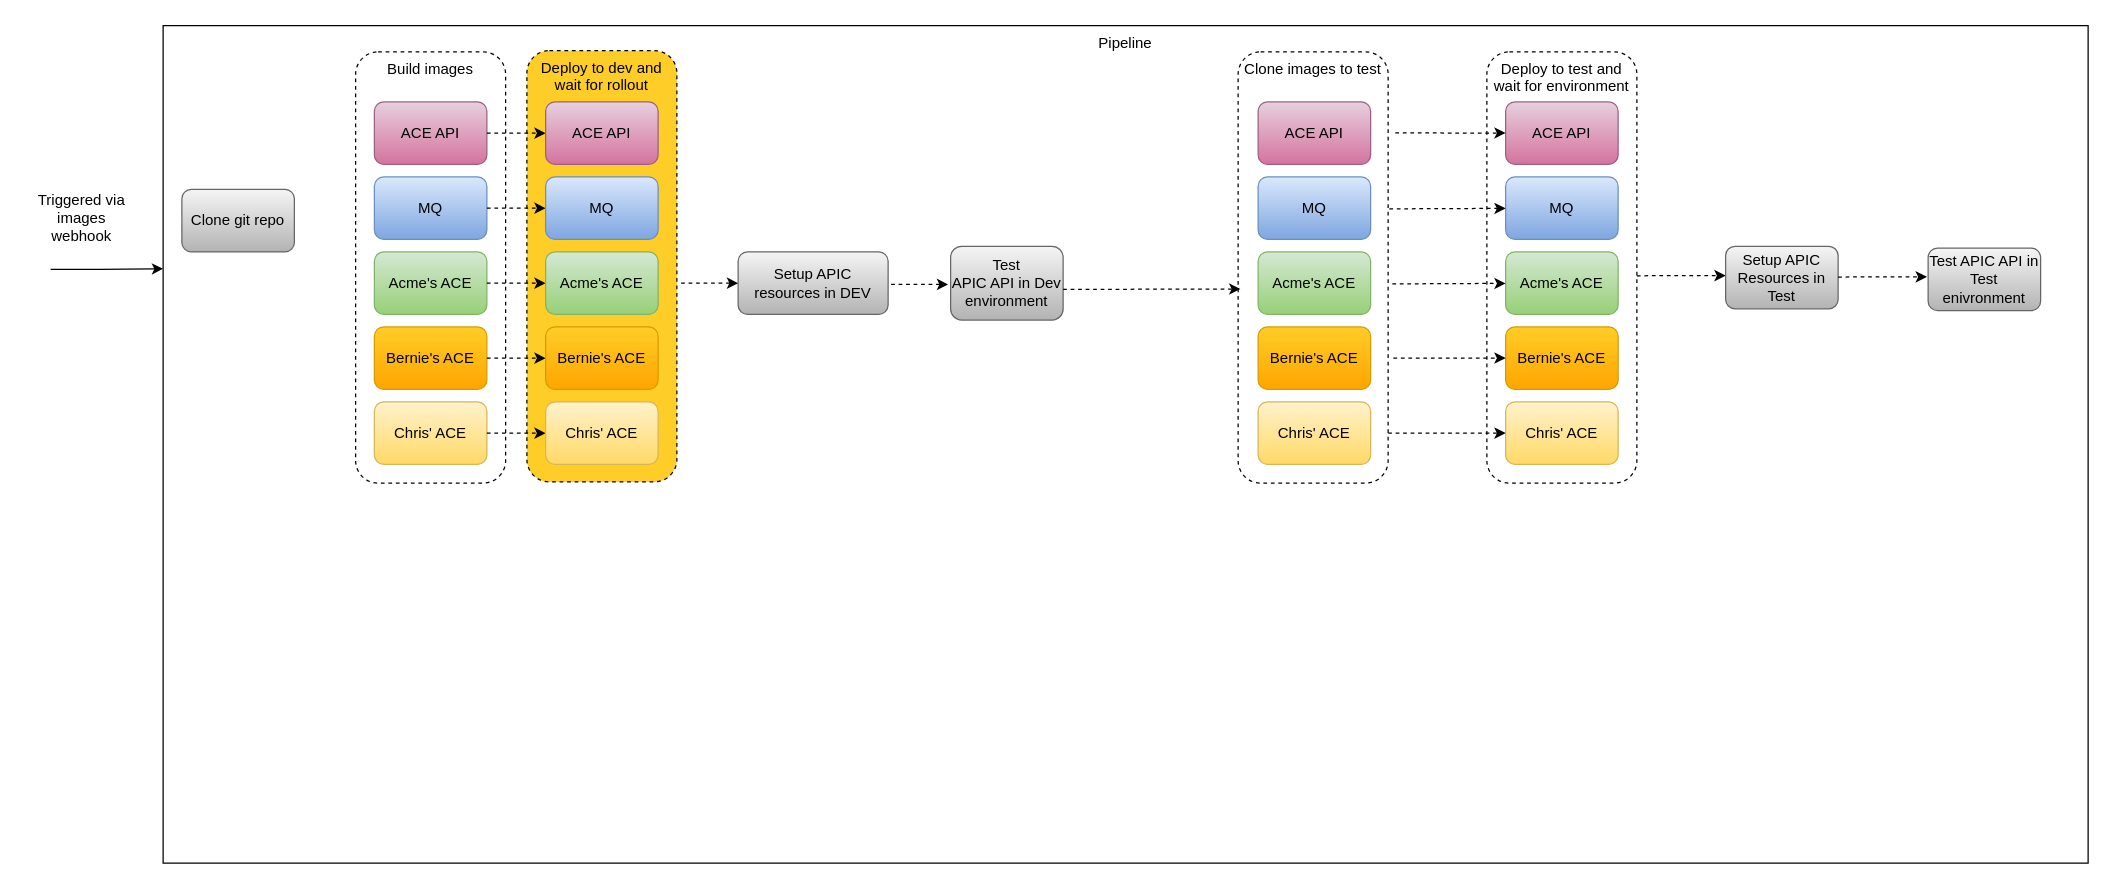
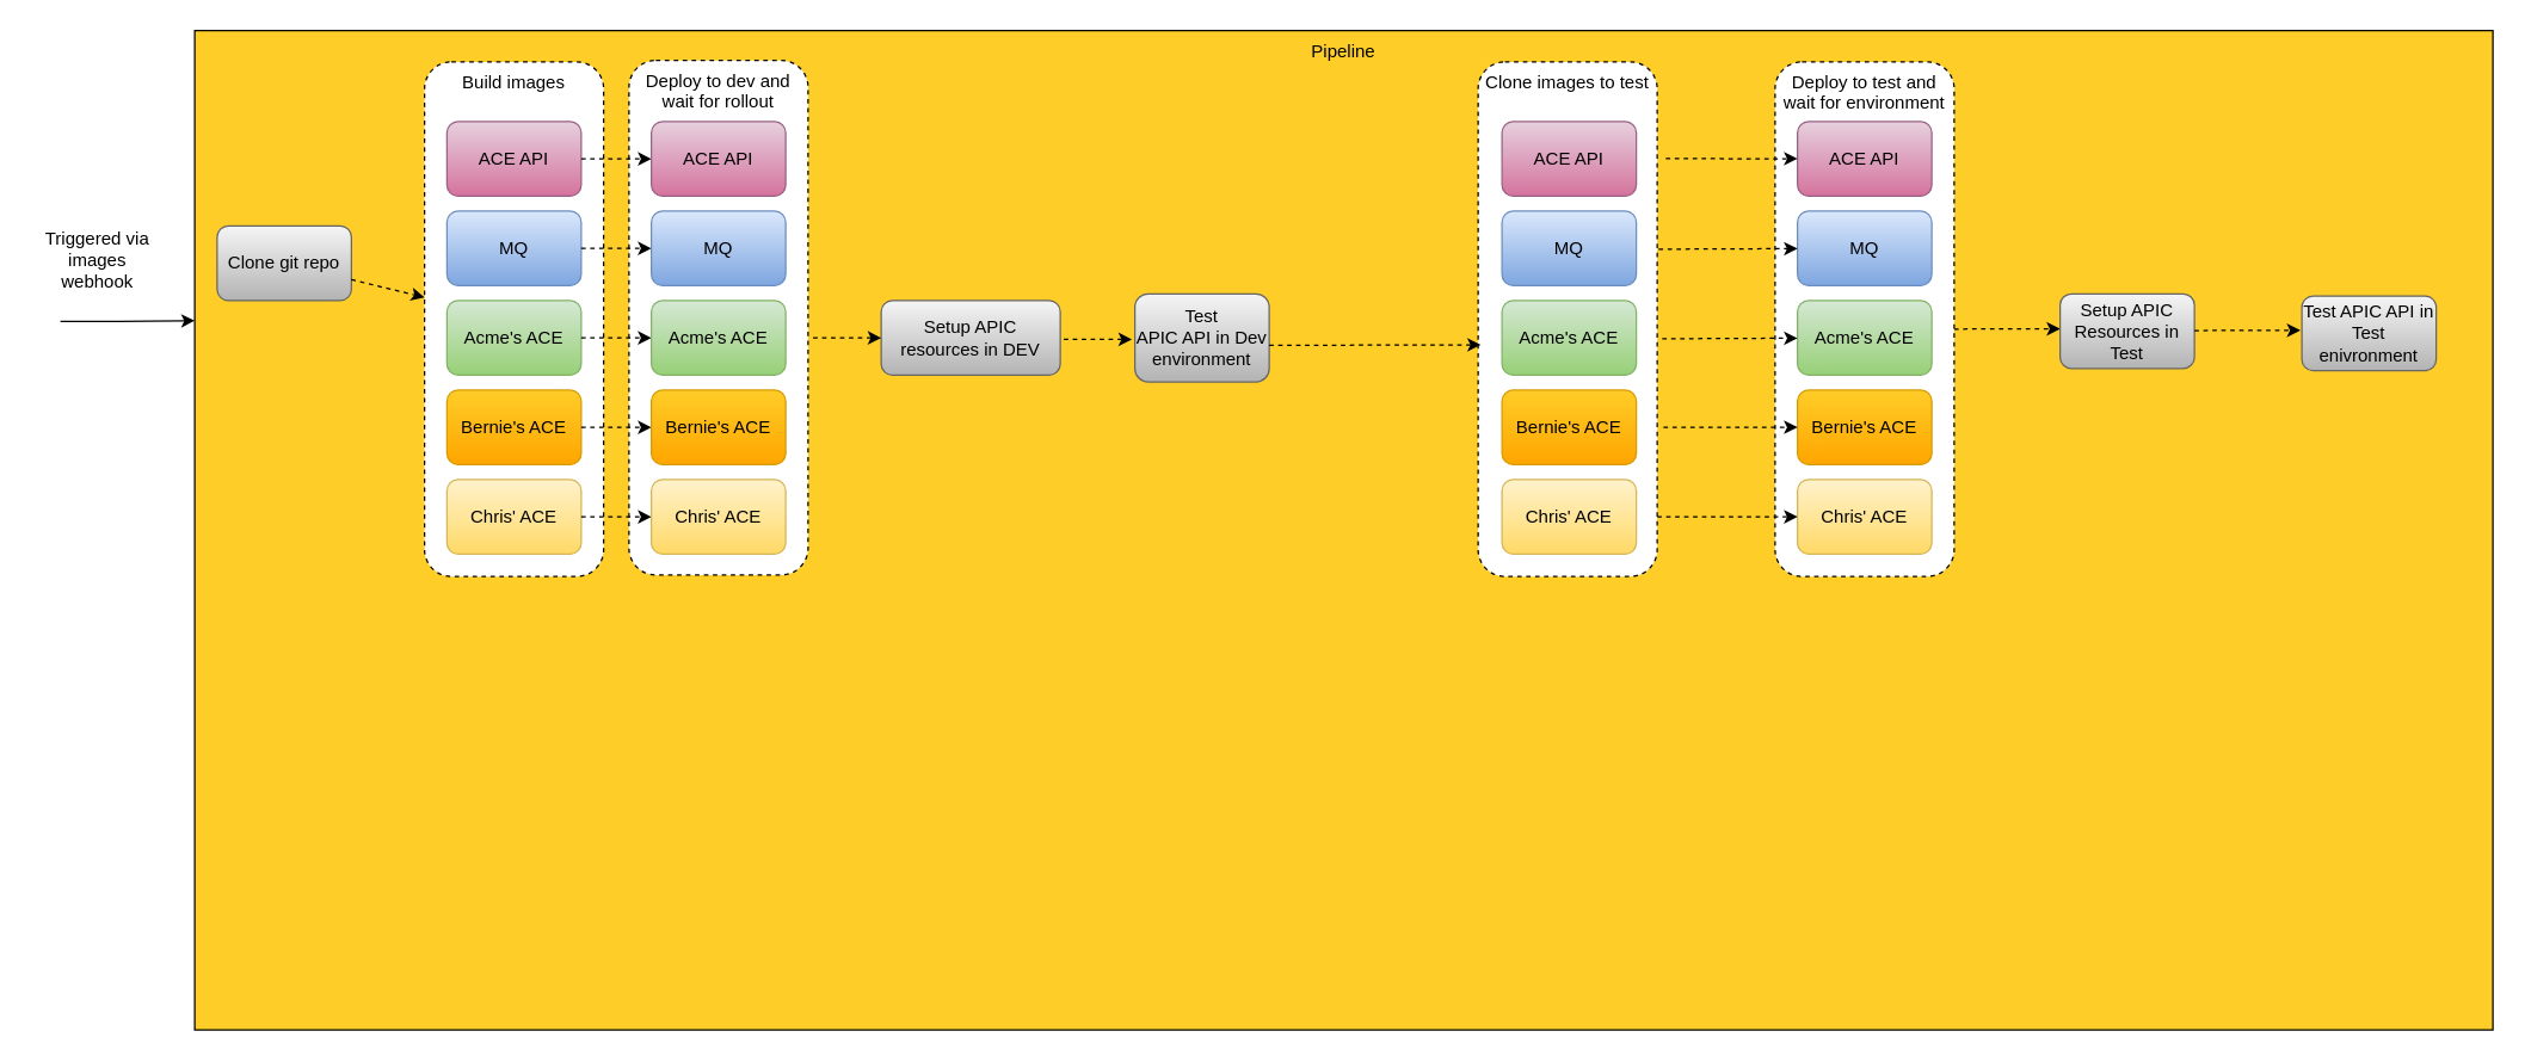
  <mxCell id="0" />
  <mxCell id="1" parent="0" />
- <mxCell id="2" value="Pipeline" style="rounded=0;whiteSpace=wrap;html=1;verticalAlign=top;" vertex="1" parent="1"><mxGeometry x="130" y="20" width="1540" height="670" as="geometry" /></mxCell>
- <mxCell id="3" value="Deploy to dev and wait for rollout" style="rounded=1;whiteSpace=wrap;html=1;verticalAlign=top;dashed=1;fillColor=#ffcd28;" vertex="1" parent="1"><mxGeometry x="421" y="40" width="120" height="345" as="geometry" /></mxCell>
+ <mxCell id="2" value="Pipeline" style="rounded=0;whiteSpace=wrap;html=1;verticalAlign=top;fillColor=#ffcd28;" vertex="1" parent="1"><mxGeometry x="130" y="20" width="1540" height="670" as="geometry" /></mxCell>
+ <mxCell id="3" value="Deploy to dev and wait for rollout" style="rounded=1;whiteSpace=wrap;html=1;verticalAlign=top;dashed=1;" vertex="1" parent="1"><mxGeometry x="421" y="40" width="120" height="345" as="geometry" /></mxCell>
  <mxCell id="4" value="Triggered via images webhook" style="text;html=1;strokeColor=none;fillColor=none;align=center;verticalAlign=middle;whiteSpace=wrap;rounded=0;" vertex="1" parent="1"><mxGeometry y="163.5" width="90" height="20" as="geometry" x="20" /></mxCell>
  <mxCell id="5" value="Build images" style="rounded=1;whiteSpace=wrap;html=1;horizontal=1;verticalAlign=top;dashed=1;" vertex="1" parent="1"><mxGeometry x="284" y="41" width="120" height="345" as="geometry" /></mxCell>
  <mxCell id="6" value="ACE API" style="rounded=1;whiteSpace=wrap;html=1;fillColor=#e6d0de;strokeColor=#996185;gradientColor=#d5739d;" vertex="1" parent="1"><mxGeometry x="299" y="81" width="90" height="50" as="geometry" /></mxCell>
  <mxCell id="7" value="MQ" style="rounded=1;whiteSpace=wrap;html=1;fillColor=#dae8fc;strokeColor=#6c8ebf;gradientColor=#7ea6e0;" vertex="1" parent="1"><mxGeometry x="299" y="141" width="90" height="50" as="geometry" /></mxCell>
  <mxCell id="8" value="Acme's ACE" style="rounded=1;whiteSpace=wrap;html=1;fillColor=#d5e8d4;strokeColor=#82b366;gradientColor=#97d077;" vertex="1" parent="1"><mxGeometry x="299" y="201" width="90" height="50" as="geometry" /></mxCell>
  <mxCell id="9" value="Bernie's ACE" style="rounded=1;whiteSpace=wrap;html=1;fillColor=#ffcd28;strokeColor=#d79b00;gradientColor=#ffa500;" vertex="1" parent="1"><mxGeometry x="299" y="261" width="90" height="50" as="geometry" /></mxCell>
  <mxCell id="10" value="Chris' ACE" style="rounded=1;whiteSpace=wrap;html=1;fillColor=#fff2cc;strokeColor=#d6b656;gradientColor=#ffd966;" vertex="1" parent="1"><mxGeometry x="299" y="321" width="90" height="50" as="geometry" /></mxCell>
  <mxCell id="11" style="edgeStyle=orthogonalEdgeStyle;rounded=0;orthogonalLoop=1;jettySize=auto;html=1;exitX=0.5;exitY=1;exitDx=0;exitDy=0;" edge="1" parent="1"><mxGeometry relative="1" as="geometry"><mxPoint x="542.5" y="401" as="sourcePoint" /><mxPoint x="542.5" y="401" as="targetPoint" /></mxGeometry></mxCell>
  <mxCell id="12" value="" style="endArrow=classic;html=1;dashed=1;" edge="1" parent="1" source="7" target="34"><mxGeometry width="50" height="50" relative="1" as="geometry"><mxPoint x="440" y="221" as="sourcePoint" /><mxPoint x="490" y="171" as="targetPoint" /></mxGeometry></mxCell>
  <mxCell id="13" value="" style="endArrow=classic;html=1;dashed=1;" edge="1" parent="1" source="8" target="35"><mxGeometry width="50" height="50" relative="1" as="geometry"><mxPoint x="450" y="231" as="sourcePoint" /><mxPoint x="500" y="181" as="targetPoint" /></mxGeometry></mxCell>
  <mxCell id="14" value="" style="endArrow=classic;html=1;dashed=1;" edge="1" parent="1" source="9" target="36"><mxGeometry width="50" height="50" relative="1" as="geometry"><mxPoint x="460" y="241" as="sourcePoint" /><mxPoint x="510" y="191" as="targetPoint" /></mxGeometry></mxCell>
  <mxCell id="15" value="" style="endArrow=classic;html=1;dashed=1;" edge="1" parent="1" source="10" target="37"><mxGeometry width="50" height="50" relative="1" as="geometry"><mxPoint x="470" y="251" as="sourcePoint" /><mxPoint x="520" y="201" as="targetPoint" /></mxGeometry></mxCell>
  <mxCell id="16" value="" style="endArrow=classic;html=1;dashed=1;" edge="1" parent="1" source="6" target="33"><mxGeometry width="50" height="50" relative="1" as="geometry"><mxPoint x="480" y="261" as="sourcePoint" /><mxPoint x="530" y="211" as="targetPoint" /></mxGeometry></mxCell>
  <mxCell id="17" value="Test&lt;br&gt;APIC API in Dev environment" style="rounded=1;whiteSpace=wrap;html=1;fillColor=#f5f5f5;strokeColor=#666666;gradientColor=#b3b3b3;" vertex="1" parent="1"><mxGeometry x="760" y="196.5" width="90" height="59" as="geometry" /></mxCell>
  <mxCell id="18" value="" style="group;dashed=1;strokeColor=none;" vertex="1" connectable="0" parent="1"><mxGeometry x="656" y="41" width="120" height="345" as="geometry" /></mxCell>
  <mxCell id="19" value="" style="group" vertex="1" connectable="0" parent="18"><mxGeometry x="533" width="120" height="345" as="geometry" /></mxCell>
  <mxCell id="20" value="Deploy to test and wait for environment" style="rounded=1;whiteSpace=wrap;html=1;verticalAlign=top;dashed=1;" vertex="1" parent="19"><mxGeometry width="120" height="345" as="geometry" /></mxCell>
  <mxCell id="21" value="ACE API" style="rounded=1;whiteSpace=wrap;html=1;fillColor=#e6d0de;strokeColor=#996185;gradientColor=#d5739d;" vertex="1" parent="19"><mxGeometry x="15" y="40" width="90" height="50" as="geometry" /></mxCell>
  <mxCell id="22" value="MQ" style="rounded=1;whiteSpace=wrap;html=1;fillColor=#dae8fc;strokeColor=#6c8ebf;gradientColor=#7ea6e0;" vertex="1" parent="19"><mxGeometry x="15" y="100" width="90" height="50" as="geometry" /></mxCell>
  <mxCell id="23" value="Acme's ACE" style="rounded=1;whiteSpace=wrap;html=1;fillColor=#d5e8d4;strokeColor=#82b366;gradientColor=#97d077;" vertex="1" parent="19"><mxGeometry x="15" y="160" width="90" height="50" as="geometry" /></mxCell>
  <mxCell id="24" value="Bernie's ACE" style="rounded=1;whiteSpace=wrap;html=1;fillColor=#ffcd28;strokeColor=#d79b00;gradientColor=#ffa500;" vertex="1" parent="19"><mxGeometry x="15" y="220" width="90" height="50" as="geometry" /></mxCell>
  <mxCell id="25" value="Chris' ACE" style="rounded=1;whiteSpace=wrap;html=1;fillColor=#fff2cc;strokeColor=#d6b656;gradientColor=#ffd966;" vertex="1" parent="19"><mxGeometry x="15" y="280" width="90" height="50" as="geometry" /></mxCell>
  <mxCell id="26" value="" style="endArrow=classic;html=1;dashed=1;exitX=1.008;exitY=0.364;exitDx=0;exitDy=0;exitPerimeter=0;" edge="1" parent="1" source="42" target="22"><mxGeometry width="50" height="50" relative="1" as="geometry"><mxPoint x="934" y="166" as="sourcePoint" /><mxPoint x="725" y="171" as="targetPoint" /></mxGeometry></mxCell>
  <mxCell id="27" value="" style="endArrow=classic;html=1;dashed=1;exitX=1.028;exitY=0.538;exitDx=0;exitDy=0;exitPerimeter=0;" edge="1" parent="1" source="42" target="23"><mxGeometry width="50" height="50" relative="1" as="geometry"><mxPoint x="934" y="226" as="sourcePoint" /><mxPoint x="735" y="181" as="targetPoint" /></mxGeometry></mxCell>
  <mxCell id="28" value="" style="endArrow=classic;html=1;dashed=1;exitX=1.035;exitY=0.71;exitDx=0;exitDy=0;exitPerimeter=0;" edge="1" parent="1" source="42" target="24"><mxGeometry width="50" height="50" relative="1" as="geometry"><mxPoint x="934" y="286" as="sourcePoint" /><mxPoint x="745" y="191" as="targetPoint" /></mxGeometry></mxCell>
  <mxCell id="29" value="" style="endArrow=classic;html=1;dashed=1;exitX=1;exitY=0.884;exitDx=0;exitDy=0;exitPerimeter=0;" edge="1" parent="1" source="42" target="25"><mxGeometry width="50" height="50" relative="1" as="geometry"><mxPoint x="934" y="346" as="sourcePoint" /><mxPoint x="755" y="201" as="targetPoint" /></mxGeometry></mxCell>
  <mxCell id="30" value="" style="endArrow=classic;html=1;dashed=1;exitX=1.048;exitY=0.188;exitDx=0;exitDy=0;exitPerimeter=0;" edge="1" parent="1" source="42" target="21"><mxGeometry width="50" height="50" relative="1" as="geometry"><mxPoint x="934" y="106" as="sourcePoint" /><mxPoint x="765" y="211" as="targetPoint" /></mxGeometry></mxCell>
  <mxCell id="31" value="Clone git repo" style="rounded=1;whiteSpace=wrap;html=1;fillColor=#f5f5f5;strokeColor=#666666;gradientColor=#b3b3b3;" vertex="1" parent="1"><mxGeometry x="145" y="151" width="90" height="50" as="geometry" /></mxCell>
+ <mxCell id="32" value="" style="endArrow=classic;html=1;dashed=1;" edge="1" parent="1" source="31" target="5"><mxGeometry width="50" height="50" relative="1" as="geometry"><mxPoint x="399" y="176" as="sourcePoint" /><mxPoint x="290" y="190" as="targetPoint" /></mxGeometry></mxCell>
  <mxCell id="33" value="ACE API" style="rounded=1;whiteSpace=wrap;html=1;fillColor=#e6d0de;strokeColor=#996185;gradientColor=#d5739d;" vertex="1" parent="1"><mxGeometry x="436" y="81" width="90" height="50" as="geometry" /></mxCell>
  <mxCell id="34" value="MQ" style="rounded=1;whiteSpace=wrap;html=1;fillColor=#dae8fc;strokeColor=#6c8ebf;gradientColor=#7ea6e0;" vertex="1" parent="1"><mxGeometry x="436" y="141" width="90" height="50" as="geometry" /></mxCell>
  <mxCell id="35" value="Acme's ACE" style="rounded=1;whiteSpace=wrap;html=1;fillColor=#d5e8d4;strokeColor=#82b366;gradientColor=#97d077;" vertex="1" parent="1"><mxGeometry x="436" y="201" width="90" height="50" as="geometry" /></mxCell>
  <mxCell id="36" value="Bernie's ACE" style="rounded=1;whiteSpace=wrap;html=1;fillColor=#ffcd28;strokeColor=#d79b00;gradientColor=#ffa500;" vertex="1" parent="1"><mxGeometry x="436" y="261" width="90" height="50" as="geometry" /></mxCell>
  <mxCell id="37" value="Chris' ACE" style="rounded=1;whiteSpace=wrap;html=1;fillColor=#fff2cc;strokeColor=#d6b656;gradientColor=#ffd966;" vertex="1" parent="1"><mxGeometry x="436" y="321" width="90" height="50" as="geometry" /></mxCell>
  <mxCell id="38" value="Test APIC API in Test enivronment" style="rounded=1;whiteSpace=wrap;html=1;fillColor=#f5f5f5;strokeColor=#666666;gradientColor=#b3b3b3;" vertex="1" parent="1"><mxGeometry x="1542" y="198" width="90" height="50" as="geometry" /></mxCell>
  <mxCell id="39" value="" style="endArrow=classic;html=1;dashed=1;" edge="1" parent="1"><mxGeometry width="50" height="50" relative="1" as="geometry"><mxPoint x="1309" y="220.11" as="sourcePoint" /><mxPoint x="1380" y="220" as="targetPoint" /></mxGeometry></mxCell>
  <mxCell id="40" value="" style="group" vertex="1" connectable="0" parent="1"><mxGeometry x="1173" y="41" width="120" height="345" as="geometry" /></mxCell>
  <mxCell id="41" value="" style="group" vertex="1" connectable="0" parent="40"><mxGeometry x="-183" width="120" height="345" as="geometry" /></mxCell>
  <mxCell id="42" value="Clone images to test" style="rounded=1;whiteSpace=wrap;html=1;horizontal=1;verticalAlign=top;dashed=1;" vertex="1" parent="41"><mxGeometry width="120" height="345" as="geometry" /></mxCell>
  <mxCell id="43" value="ACE API" style="rounded=1;whiteSpace=wrap;html=1;fillColor=#e6d0de;strokeColor=#996185;gradientColor=#d5739d;" vertex="1" parent="41"><mxGeometry x="16" y="40" width="90" height="50" as="geometry" /></mxCell>
  <mxCell id="44" value="MQ" style="rounded=1;whiteSpace=wrap;html=1;fillColor=#dae8fc;strokeColor=#6c8ebf;gradientColor=#7ea6e0;" vertex="1" parent="41"><mxGeometry x="16" y="100" width="90" height="50" as="geometry" /></mxCell>
  <mxCell id="45" value="Acme's ACE" style="rounded=1;whiteSpace=wrap;html=1;fillColor=#d5e8d4;strokeColor=#82b366;gradientColor=#97d077;" vertex="1" parent="41"><mxGeometry x="16" y="160" width="90" height="50" as="geometry" /></mxCell>
  <mxCell id="46" value="Bernie's ACE" style="rounded=1;whiteSpace=wrap;html=1;fillColor=#ffcd28;strokeColor=#d79b00;gradientColor=#ffa500;" vertex="1" parent="41"><mxGeometry x="16" y="220" width="90" height="50" as="geometry" /></mxCell>
  <mxCell id="47" value="Chris' ACE" style="rounded=1;whiteSpace=wrap;html=1;fillColor=#fff2cc;strokeColor=#d6b656;gradientColor=#ffd966;" vertex="1" parent="41"><mxGeometry x="16" y="280" width="90" height="50" as="geometry" /></mxCell>
  <mxCell id="48" value="Setup APIC resources in DEV" style="rounded=1;whiteSpace=wrap;html=1;fillColor=#f5f5f5;strokeColor=#666666;gradientColor=#b3b3b3;" vertex="1" parent="1"><mxGeometry x="590" y="201" width="120" height="50" as="geometry" /></mxCell>
  <mxCell id="49" value="" style="endArrow=classic;html=1;" edge="1" parent="1"><mxGeometry width="50" height="50" relative="1" as="geometry"><mxPoint x="40" y="215" as="sourcePoint" /><mxPoint x="130" y="214.507" as="targetPoint" /><Array as="points"><mxPoint x="90" y="215" /></Array></mxGeometry></mxCell>
  <mxCell id="50" value="" style="endArrow=classic;html=1;strokeColor=#000000;exitX=1.028;exitY=0.539;exitDx=0;exitDy=0;exitPerimeter=0;dashed=1;" edge="1" parent="1" source="3"><mxGeometry width="50" height="50" relative="1" as="geometry"><mxPoint x="550" y="233.5" as="sourcePoint" /><mxPoint x="590" y="226" as="targetPoint" /></mxGeometry></mxCell>
  <mxCell id="51" value="" style="endArrow=classic;html=1;dashed=1;strokeColor=#000000;entryX=0.015;entryY=0.55;entryDx=0;entryDy=0;entryPerimeter=0;" edge="1" parent="1" target="42"><mxGeometry width="50" height="50" relative="1" as="geometry"><mxPoint x="850" y="231" as="sourcePoint" /><mxPoint x="840" y="180" as="targetPoint" /></mxGeometry></mxCell>
  <mxCell id="52" value="Setup APIC Resources in Test" style="rounded=1;whiteSpace=wrap;html=1;fillColor=#f5f5f5;strokeColor=#666666;gradientColor=#b3b3b3;" vertex="1" parent="1"><mxGeometry x="1380" y="196.5" width="90" height="50" as="geometry" /></mxCell>
  <mxCell id="53" value="" style="endArrow=classic;html=1;strokeColor=#000000;exitX=1.028;exitY=0.539;exitDx=0;exitDy=0;exitPerimeter=0;dashed=1;" edge="1" parent="1"><mxGeometry width="50" height="50" relative="1" as="geometry"><mxPoint x="712.36" y="226.955" as="sourcePoint" /><mxPoint x="758" y="227" as="targetPoint" /></mxGeometry></mxCell>
  <mxCell id="54" value="" style="endArrow=classic;html=1;dashed=1;" edge="1" parent="1"><mxGeometry width="50" height="50" relative="1" as="geometry"><mxPoint x="1470" y="221.11" as="sourcePoint" /><mxPoint x="1541" y="221" as="targetPoint" /></mxGeometry></mxCell>
